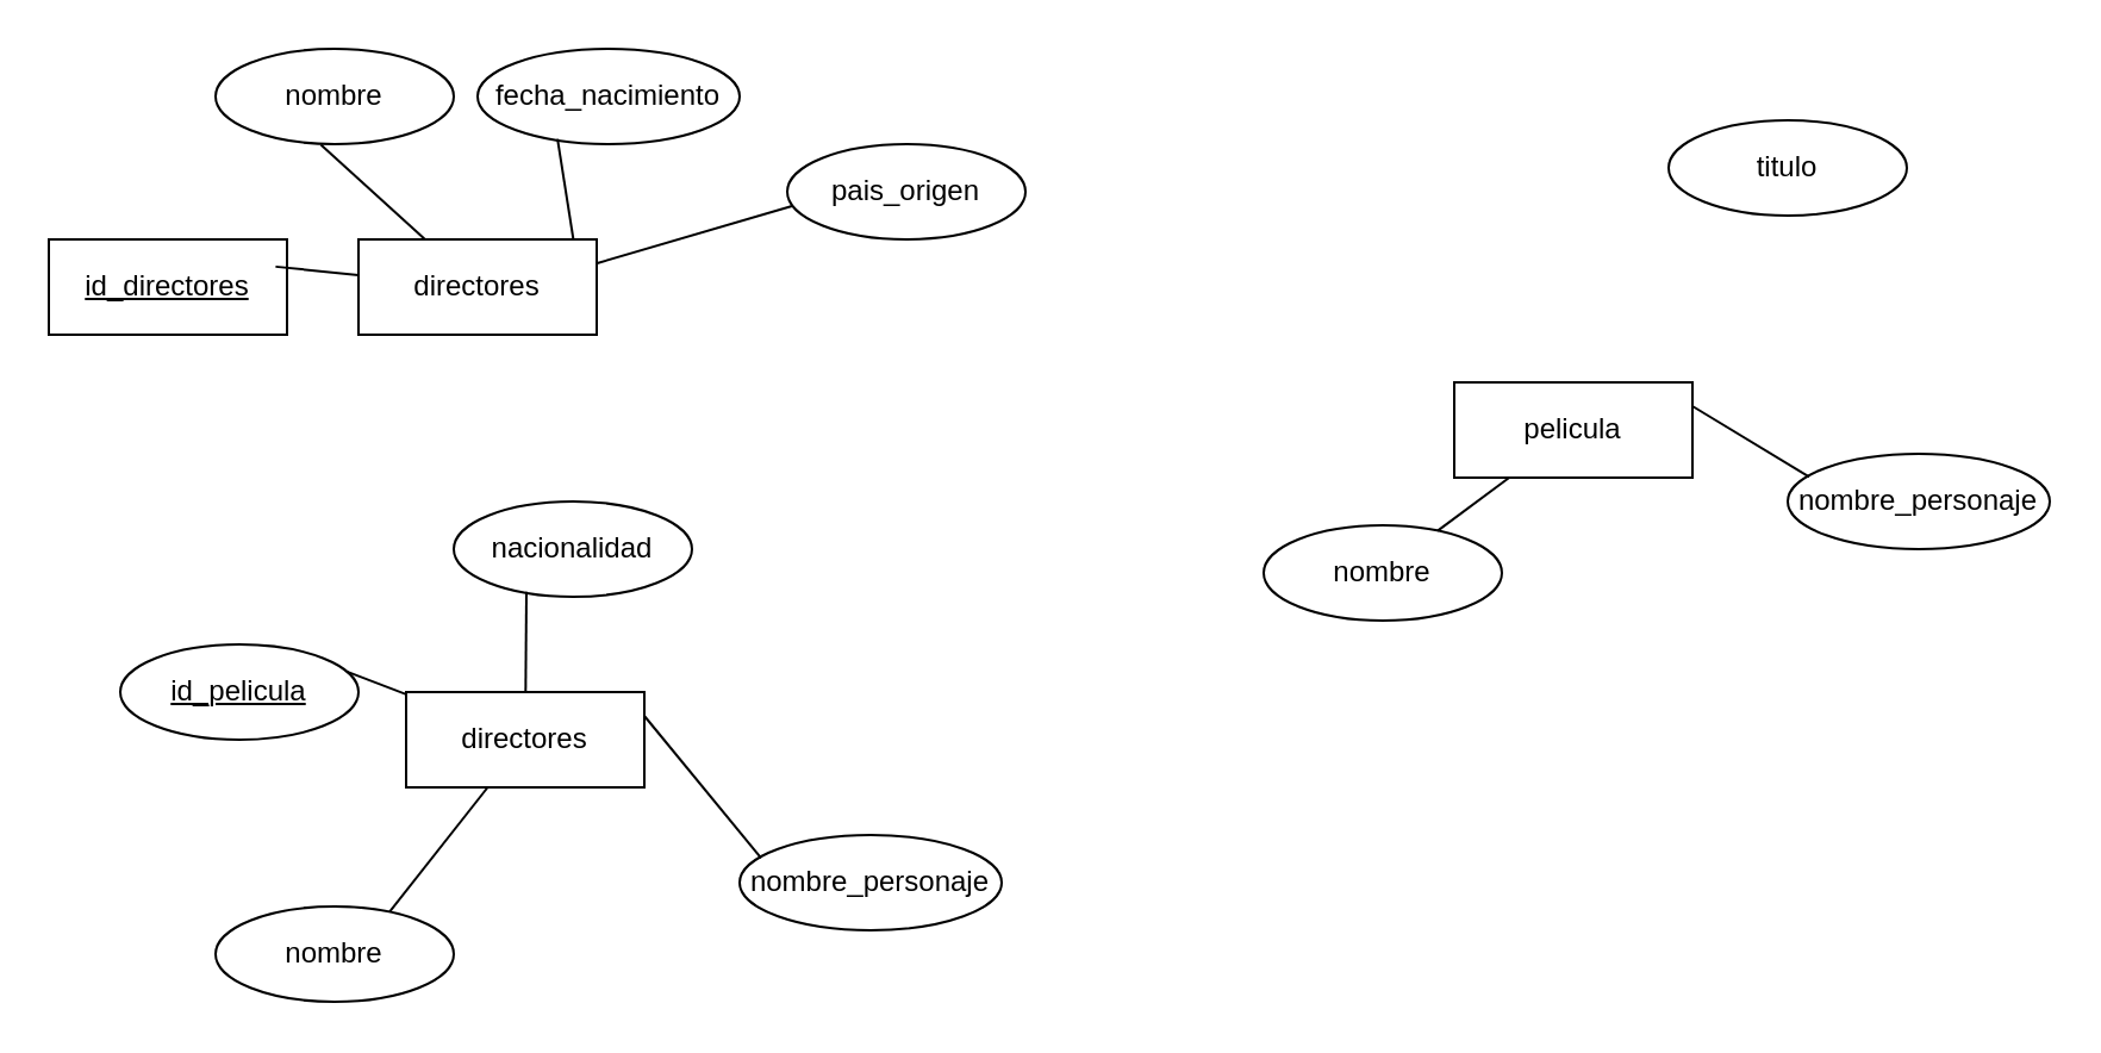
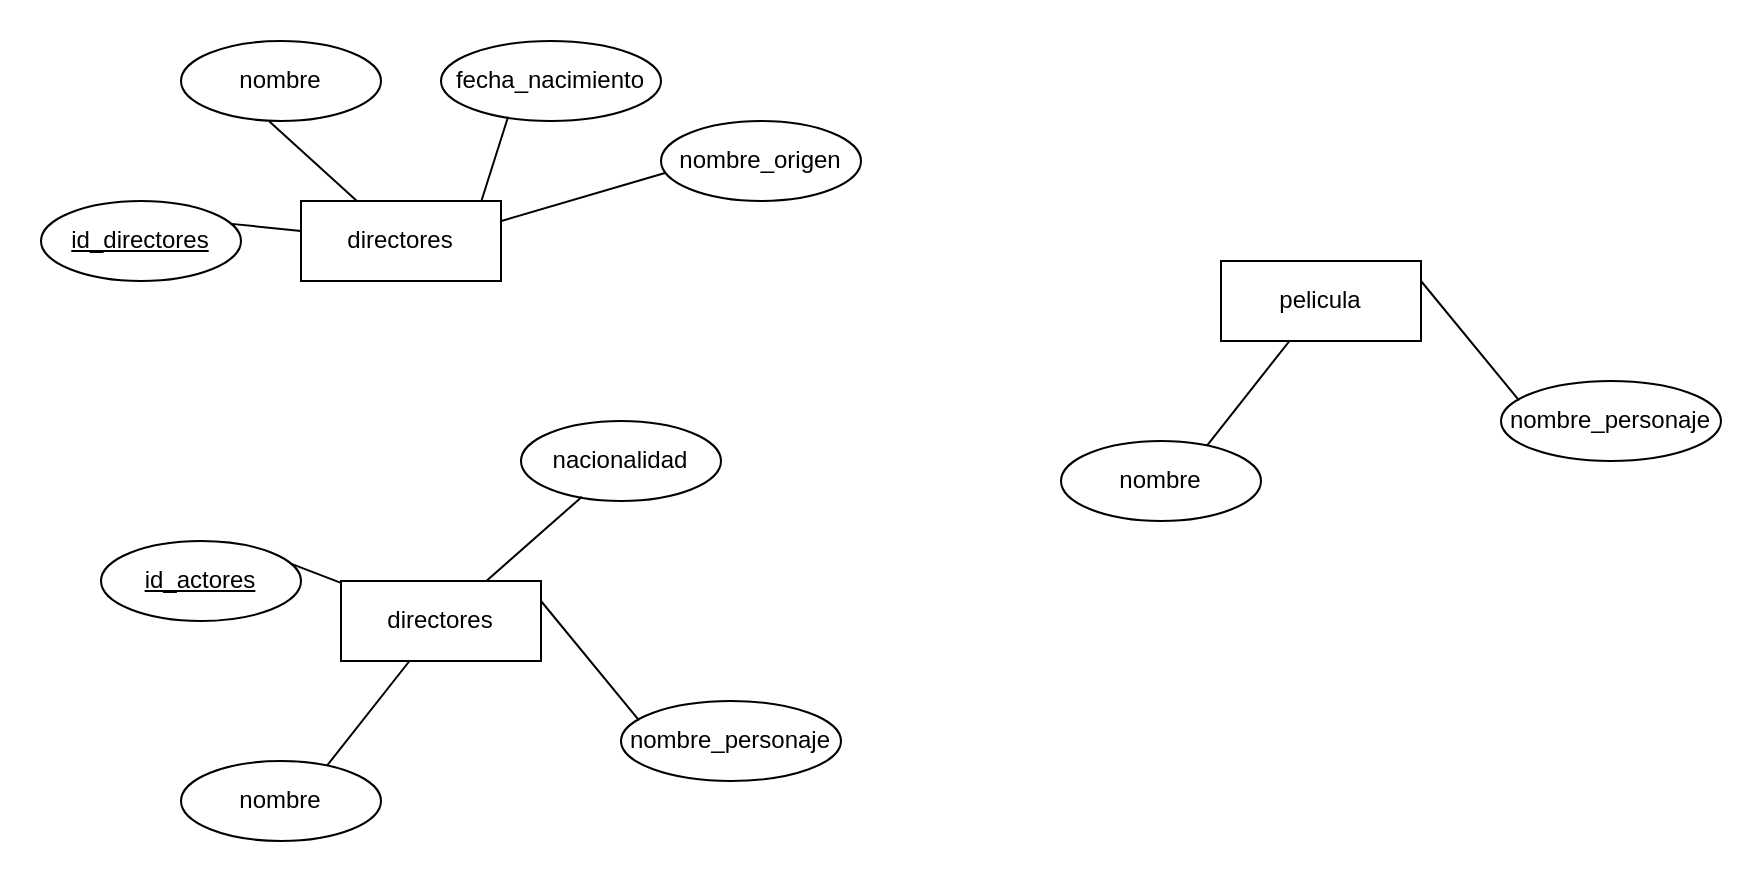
  <mxCell id="0" />
  <mxCell id="1" parent="0" />
  <mxCell id="2" value="directores" style="whiteSpace=wrap;html=1;align=center;" vertex="1" parent="1"><mxGeometry x="150" y="100" width="100" height="40" as="geometry" /></mxCell>
- <mxCell id="3" value="id_directores" style="whiteSpace=wrap;html=1;align=center;fontStyle=4;rounded=0;" vertex="1" parent="1"><mxGeometry x="20" y="100" width="100" height="40" as="geometry" /></mxCell>
+ <mxCell id="3" value="id_directores" style="ellipse;whiteSpace=wrap;html=1;align=center;fontStyle=4;" vertex="1" parent="1"><mxGeometry x="20" y="100" width="100" height="40" as="geometry" /></mxCell>
  <mxCell id="4" value="nombre" style="ellipse;whiteSpace=wrap;html=1;align=center;" vertex="1" parent="1"><mxGeometry x="90" y="20" width="100" height="40" as="geometry" /></mxCell>
- <mxCell id="5" value="fecha_nacimiento" style="ellipse;whiteSpace=wrap;html=1;align=center;" vertex="1" parent="1"><mxGeometry x="200" y="20" width="110" height="40" as="geometry" /></mxCell>
- <mxCell id="6" value="pais_origen" style="ellipse;whiteSpace=wrap;html=1;align=center;" vertex="1" parent="1"><mxGeometry x="330" y="60" width="100" height="40" as="geometry" /></mxCell>
+ <mxCell id="5" value="fecha_nacimiento" style="ellipse;whiteSpace=wrap;html=1;align=center;" vertex="1" parent="1"><mxGeometry x="220" y="20" width="110" height="40" as="geometry" /></mxCell>
+ <mxCell id="6" value="nombre_origen" style="ellipse;whiteSpace=wrap;html=1;align=center;" vertex="1" parent="1"><mxGeometry x="330" y="60" width="100" height="40" as="geometry" /></mxCell>
  <mxCell id="7" value="" style="endArrow=none;html=1;rounded=0;exitX=0.952;exitY=0.286;exitDx=0;exitDy=0;exitPerimeter=0;" edge="1" parent="1" source="3" target="2"><mxGeometry relative="1" as="geometry"><mxPoint x="118" y="110" as="sourcePoint" /><mxPoint x="370" y="70" as="targetPoint" /></mxGeometry></mxCell>
  <mxCell id="8" value="" style="endArrow=none;html=1;rounded=0;entryX=0.442;entryY=1.007;entryDx=0;entryDy=0;entryPerimeter=0;" edge="1" parent="1" source="2" target="4"><mxGeometry relative="1" as="geometry"><mxPoint x="88" y="111" as="sourcePoint" /><mxPoint x="160" y="122" as="targetPoint" /></mxGeometry></mxCell>
  <mxCell id="9" value="" style="endArrow=none;html=1;rounded=0;exitX=0.902;exitY=-0.039;exitDx=0;exitDy=0;exitPerimeter=0;entryX=0.305;entryY=0.946;entryDx=0;entryDy=0;entryPerimeter=0;" edge="1" parent="1" target="5"><mxGeometry relative="1" as="geometry"><mxPoint x="240.2" y="100" as="sourcePoint" /><mxPoint x="250" y="60" as="targetPoint" /></mxGeometry></mxCell>
  <mxCell id="10" value="" style="endArrow=none;html=1;rounded=0;exitX=0.902;exitY=-0.039;exitDx=0;exitDy=0;exitPerimeter=0;" edge="1" parent="1"><mxGeometry relative="1" as="geometry"><mxPoint x="250.2" y="110" as="sourcePoint" /><mxPoint x="332" y="86" as="targetPoint" /></mxGeometry></mxCell>
  <mxCell id="11" value="directores" style="whiteSpace=wrap;html=1;align=center;" vertex="1" parent="1"><mxGeometry x="170" y="290" width="100" height="40" as="geometry" /></mxCell>
- <mxCell id="12" value="id_pelicula" style="ellipse;whiteSpace=wrap;html=1;align=center;fontStyle=4;" vertex="1" parent="1"><mxGeometry x="50" y="270" width="100" height="40" as="geometry" /></mxCell>
+ <mxCell id="12" value="id_actores" style="ellipse;whiteSpace=wrap;html=1;align=center;fontStyle=4;" vertex="1" parent="1"><mxGeometry x="50" y="270" width="100" height="40" as="geometry" /></mxCell>
  <mxCell id="13" value="nombre" style="ellipse;whiteSpace=wrap;html=1;align=center;" vertex="1" parent="1"><mxGeometry x="90" y="380" width="100" height="40" as="geometry" /></mxCell>
- <mxCell id="14" value="nacionalidad" style="ellipse;whiteSpace=wrap;html=1;align=center;" vertex="1" parent="1"><mxGeometry x="190" y="210" width="100" height="40" as="geometry" /></mxCell>
+ <mxCell id="14" value="nacionalidad" style="ellipse;whiteSpace=wrap;html=1;align=center;" vertex="1" parent="1"><mxGeometry x="260" y="210" width="100" height="40" as="geometry" /></mxCell>
  <mxCell id="15" value="nombre_personaje" style="ellipse;whiteSpace=wrap;html=1;align=center;" vertex="1" parent="1"><mxGeometry x="310" y="350" width="110" height="40" as="geometry" /></mxCell>
  <mxCell id="16" value="" style="endArrow=none;html=1;rounded=0;exitX=0.952;exitY=0.286;exitDx=0;exitDy=0;exitPerimeter=0;" edge="1" parent="1" source="12" target="11"><mxGeometry relative="1" as="geometry"><mxPoint x="118" y="270" as="sourcePoint" /><mxPoint x="370" y="230" as="targetPoint" /></mxGeometry></mxCell>
  <mxCell id="17" value="" style="endArrow=none;html=1;rounded=0;entryX=0.73;entryY=0.058;entryDx=0;entryDy=0;entryPerimeter=0;" edge="1" parent="1" source="11" target="13"><mxGeometry relative="1" as="geometry"><mxPoint x="88" y="271" as="sourcePoint" /><mxPoint x="160" y="380" as="targetPoint" /></mxGeometry></mxCell>
  <mxCell id="18" value="" style="endArrow=none;html=1;rounded=0;entryX=0.305;entryY=0.946;entryDx=0;entryDy=0;entryPerimeter=0;" edge="1" parent="1" target="14" source="11"><mxGeometry relative="1" as="geometry"><mxPoint x="240.2" y="260" as="sourcePoint" /><mxPoint x="250" y="220" as="targetPoint" /></mxGeometry></mxCell>
  <mxCell id="19" value="" style="endArrow=none;html=1;rounded=0;exitX=1;exitY=0.25;exitDx=0;exitDy=0;entryX=0.082;entryY=0.242;entryDx=0;entryDy=0;entryPerimeter=0;" edge="1" parent="1" source="11" target="15"><mxGeometry relative="1" as="geometry"><mxPoint x="250.2" y="270" as="sourcePoint" /><mxPoint x="332" y="246" as="targetPoint" /></mxGeometry></mxCell>
- <mxCell id="20" value="pelicula" style="whiteSpace=wrap;html=1;align=center;" vertex="1" parent="1"><mxGeometry x="610" y="160" width="100" height="40" as="geometry" /></mxCell>
+ <mxCell id="20" value="pelicula" style="whiteSpace=wrap;html=1;align=center;" vertex="1" parent="1"><mxGeometry x="610" y="130" width="100" height="40" as="geometry" /></mxCell>
  <mxCell id="21" value="nombre" style="ellipse;whiteSpace=wrap;html=1;align=center;" vertex="1" parent="1"><mxGeometry x="530" y="220" width="100" height="40" as="geometry" /></mxCell>
- <mxCell id="22" value="titulo" style="ellipse;whiteSpace=wrap;html=1;align=center;" vertex="1" parent="1"><mxGeometry x="700" y="50" width="100" height="40" as="geometry" /></mxCell>
  <mxCell id="23" value="nombre_personaje" style="ellipse;whiteSpace=wrap;html=1;align=center;" vertex="1" parent="1"><mxGeometry x="750" y="190" width="110" height="40" as="geometry" /></mxCell>
  <mxCell id="24" value="" style="endArrow=none;html=1;rounded=0;entryX=0.73;entryY=0.058;entryDx=0;entryDy=0;entryPerimeter=0;" edge="1" parent="1" source="20" target="21"><mxGeometry relative="1" as="geometry"><mxPoint x="528" y="111" as="sourcePoint" /><mxPoint x="600" y="220" as="targetPoint" /></mxGeometry></mxCell>
  <mxCell id="25" value="" style="endArrow=none;html=1;rounded=0;exitX=1;exitY=0.25;exitDx=0;exitDy=0;entryX=0.082;entryY=0.242;entryDx=0;entryDy=0;entryPerimeter=0;" edge="1" parent="1" source="20" target="23"><mxGeometry relative="1" as="geometry"><mxPoint x="690.2" y="110" as="sourcePoint" /><mxPoint x="772" y="86" as="targetPoint" /></mxGeometry></mxCell>
